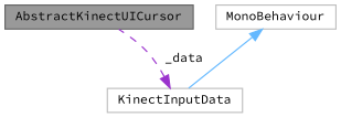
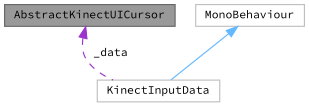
  digraph {
    fontname="Source Code Pro"
    node [color=grey75 fillcolor=white fontname="Source Code Pro" fontsize=10 shape=box style=filled]
    edge [dir=back fontname="Source Code Pro" fontsize=10 labelfontname=Helvetica labelfontsize=10]
    n1 [color=gray40 fillcolor=grey60 fontcolor=black height=0.2 label=AbstractKinectUICursor width=0.4]
    n2 [height=0.2 label=MonoBehaviour width=0.4]
    n3 [height=0.2 label=KinectInputData width=0.4]
    n2 -> n3 [color=steelblue1 style=solid]
-   n3 -> n1 [color=darkorchid3 label=" _data" style=dashed]
+   n1 -> n3 [color=darkorchid3 label=" _data" style=dashed]
  }
